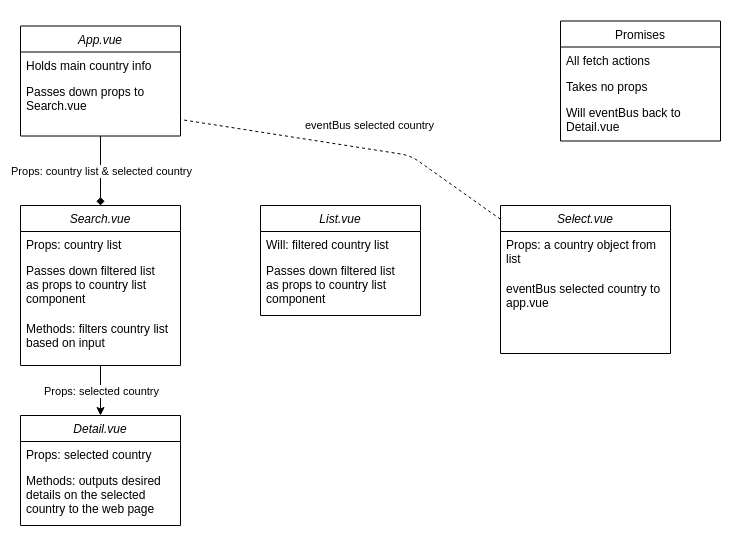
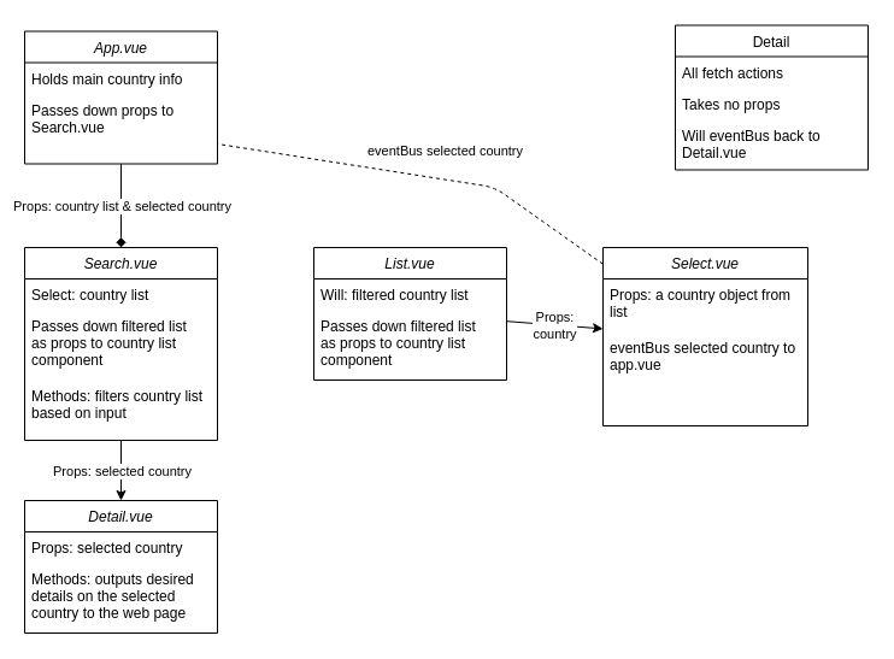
  <mxCell id="0" />
  <mxCell id="1" parent="0" />
- <mxCell id="2" value="Promises" style="swimlane;fontStyle=0;align=center;verticalAlign=top;childLayout=stackLayout;horizontal=1;startSize=26;horizontalStack=0;resizeParent=1;resizeLast=0;collapsible=1;marginBottom=0;rounded=0;shadow=0;strokeWidth=1;" parent="1" vertex="1"><mxGeometry x="560" y="20.5" width="160" height="120" as="geometry"><mxRectangle x="550" y="140" width="160" height="26" as="alternateBounds" /></mxGeometry></mxCell>
+ <mxCell id="2" value="Detail" style="swimlane;fontStyle=0;align=center;verticalAlign=top;childLayout=stackLayout;horizontal=1;startSize=26;horizontalStack=0;resizeParent=1;resizeLast=0;collapsible=1;marginBottom=0;rounded=0;shadow=0;strokeWidth=1;" parent="1" vertex="1"><mxGeometry x="560" y="20.5" width="160" height="120" as="geometry"><mxRectangle x="550" y="140" width="160" height="26" as="alternateBounds" /></mxGeometry></mxCell>
  <mxCell id="3" value="All fetch actions" style="text;align=left;verticalAlign=top;spacingLeft=4;spacingRight=4;overflow=hidden;rotatable=0;points=[[0,0.5],[1,0.5]];portConstraint=eastwest;" parent="2" vertex="1"><mxGeometry y="26" width="160" height="26" as="geometry" /></mxCell>
  <mxCell id="4" value="Takes no props" style="text;align=left;verticalAlign=top;spacingLeft=4;spacingRight=4;overflow=hidden;rotatable=0;points=[[0,0.5],[1,0.5]];portConstraint=eastwest;rounded=0;shadow=0;html=0;" parent="2" vertex="1"><mxGeometry y="52" width="160" height="26" as="geometry" /></mxCell>
  <mxCell id="5" value="Will eventBus back to &#10;Detail.vue" style="text;align=left;verticalAlign=top;spacingLeft=4;spacingRight=4;overflow=hidden;rotatable=0;points=[[0,0.5],[1,0.5]];portConstraint=eastwest;rounded=0;shadow=0;html=0;" parent="2" vertex="1"><mxGeometry y="78" width="160" height="42" as="geometry" /></mxCell>
  <mxCell id="6" value="Search.vue" style="swimlane;fontStyle=2;align=center;verticalAlign=top;childLayout=stackLayout;horizontal=1;startSize=26;horizontalStack=0;resizeParent=1;resizeLast=0;collapsible=1;marginBottom=0;rounded=0;shadow=0;strokeWidth=1;" vertex="1" parent="1"><mxGeometry x="20" y="205" width="160" height="160" as="geometry"><mxRectangle x="230" y="140" width="160" height="26" as="alternateBounds" /></mxGeometry></mxCell>
- <mxCell id="7" value="Props: country list" style="text;align=left;verticalAlign=top;spacingLeft=4;spacingRight=4;overflow=hidden;rotatable=0;points=[[0,0.5],[1,0.5]];portConstraint=eastwest;" vertex="1" parent="6"><mxGeometry y="26" width="160" height="26" as="geometry" /></mxCell>
+ <mxCell id="7" value="Select: country list" style="text;align=left;verticalAlign=top;spacingLeft=4;spacingRight=4;overflow=hidden;rotatable=0;points=[[0,0.5],[1,0.5]];portConstraint=eastwest;" vertex="1" parent="6"><mxGeometry y="26" width="160" height="26" as="geometry" /></mxCell>
  <mxCell id="8" value="Passes down filtered list &#10;as props to country list &#10;component" style="text;align=left;verticalAlign=top;spacingLeft=4;spacingRight=4;overflow=hidden;rotatable=0;points=[[0,0.5],[1,0.5]];portConstraint=eastwest;rounded=0;shadow=0;html=0;" vertex="1" parent="6"><mxGeometry y="52" width="160" height="58" as="geometry" /></mxCell>
  <mxCell id="9" value="Methods: filters country list&#10;based on input" style="text;align=left;verticalAlign=top;spacingLeft=4;spacingRight=4;overflow=hidden;rotatable=0;points=[[0,0.5],[1,0.5]];portConstraint=eastwest;" vertex="1" parent="6"><mxGeometry y="110" width="160" height="40" as="geometry" /></mxCell>
  <mxCell id="10" value="App.vue" style="swimlane;fontStyle=2;align=center;verticalAlign=top;childLayout=stackLayout;horizontal=1;startSize=26;horizontalStack=0;resizeParent=1;resizeLast=0;collapsible=1;marginBottom=0;rounded=0;shadow=0;strokeWidth=1;" parent="1" vertex="1"><mxGeometry x="20" y="25.5" width="160" height="110" as="geometry"><mxRectangle x="230" y="140" width="160" height="26" as="alternateBounds" /></mxGeometry></mxCell>
  <mxCell id="11" value="Holds main country info" style="text;align=left;verticalAlign=top;spacingLeft=4;spacingRight=4;overflow=hidden;rotatable=0;points=[[0,0.5],[1,0.5]];portConstraint=eastwest;" parent="10" vertex="1"><mxGeometry y="26" width="160" height="26" as="geometry" /></mxCell>
  <mxCell id="12" value="Passes down props to &#10;Search.vue" style="text;align=left;verticalAlign=top;spacingLeft=4;spacingRight=4;overflow=hidden;rotatable=0;points=[[0,0.5],[1,0.5]];portConstraint=eastwest;rounded=0;shadow=0;html=0;" parent="10" vertex="1"><mxGeometry y="52" width="160" height="58" as="geometry" /></mxCell>
  <mxCell id="13" value="List.vue" style="swimlane;fontStyle=2;align=center;verticalAlign=top;childLayout=stackLayout;horizontal=1;startSize=26;horizontalStack=0;resizeParent=1;resizeLast=0;collapsible=1;marginBottom=0;rounded=0;shadow=0;strokeWidth=1;" vertex="1" parent="1"><mxGeometry x="260" y="205" width="160" height="110" as="geometry"><mxRectangle x="230" y="140" width="160" height="26" as="alternateBounds" /></mxGeometry></mxCell>
  <mxCell id="14" value="Will: filtered country list" style="text;align=left;verticalAlign=top;spacingLeft=4;spacingRight=4;overflow=hidden;rotatable=0;points=[[0,0.5],[1,0.5]];portConstraint=eastwest;" vertex="1" parent="13"><mxGeometry y="26" width="160" height="26" as="geometry" /></mxCell>
  <mxCell id="15" value="Passes down filtered list &#10;as props to country list &#10;component" style="text;align=left;verticalAlign=top;spacingLeft=4;spacingRight=4;overflow=hidden;rotatable=0;points=[[0,0.5],[1,0.5]];portConstraint=eastwest;rounded=0;shadow=0;html=0;" vertex="1" parent="13"><mxGeometry y="52" width="160" height="58" as="geometry" /></mxCell>
  <mxCell id="16" value="Select.vue" style="swimlane;fontStyle=2;align=center;verticalAlign=top;childLayout=stackLayout;horizontal=1;startSize=26;horizontalStack=0;resizeParent=1;resizeLast=0;collapsible=1;marginBottom=0;rounded=0;shadow=0;strokeWidth=1;" vertex="1" parent="1"><mxGeometry x="500" y="205" width="170" height="148" as="geometry"><mxRectangle x="230" y="140" width="160" height="26" as="alternateBounds" /></mxGeometry></mxCell>
  <mxCell id="17" value="Props: a country object from&#10;list" style="text;align=left;verticalAlign=top;spacingLeft=4;spacingRight=4;overflow=hidden;rotatable=0;points=[[0,0.5],[1,0.5]];portConstraint=eastwest;" vertex="1" parent="16"><mxGeometry y="26" width="170" height="44" as="geometry" /></mxCell>
  <mxCell id="18" value="eventBus selected country to &#10;app.vue" style="text;align=left;verticalAlign=top;spacingLeft=4;spacingRight=4;overflow=hidden;rotatable=0;points=[[0,0.5],[1,0.5]];portConstraint=eastwest;rounded=0;shadow=0;html=0;" vertex="1" parent="16"><mxGeometry y="70" width="170" height="78" as="geometry" /></mxCell>
  <mxCell id="19" value="eventBus selected country" style="html=1;verticalAlign=bottom;endArrow=none;dashed=1;endSize=8;" edge="1" parent="1" source="16" target="12"><mxGeometry x="-0.105" y="-14" relative="1" as="geometry"><mxPoint x="380" y="155" as="sourcePoint" /><mxPoint x="300" y="155" as="targetPoint" /><Array as="points"><mxPoint x="410" y="155" /></Array><mxPoint as="offset" /></mxGeometry></mxCell>
  <mxCell id="20" value="" style="endArrow=diamond;html=1;" edge="1" parent="1" source="10" target="6"><mxGeometry relative="1" as="geometry"><mxPoint x="100" y="125" as="sourcePoint" /><mxPoint x="200" y="125" as="targetPoint" /></mxGeometry></mxCell>
  <mxCell id="21" value="Props: country list &amp;amp; selected country" style="edgeLabel;resizable=0;html=1;align=center;verticalAlign=middle;" connectable="0" vertex="1" parent="20"><mxGeometry relative="1" as="geometry" /></mxCell>
+ <mxCell id="22" value="" style="endArrow=classic;html=1;" edge="1" parent="1" source="13" target="16"><mxGeometry relative="1" as="geometry"><mxPoint x="460" y="385" as="sourcePoint" /><mxPoint x="560" y="385" as="targetPoint" /></mxGeometry></mxCell>
+ <mxCell id="23" value="Props:&lt;br&gt;country" style="edgeLabel;resizable=0;html=1;align=center;verticalAlign=middle;" connectable="0" vertex="1" parent="22"><mxGeometry relative="1" as="geometry" /></mxCell>
  <mxCell id="24" value="Detail.vue" style="swimlane;fontStyle=2;align=center;verticalAlign=top;childLayout=stackLayout;horizontal=1;startSize=26;horizontalStack=0;resizeParent=1;resizeLast=0;collapsible=1;marginBottom=0;rounded=0;shadow=0;strokeWidth=1;" vertex="1" parent="1"><mxGeometry x="20" y="415" width="160" height="110" as="geometry"><mxRectangle x="230" y="140" width="160" height="26" as="alternateBounds" /></mxGeometry></mxCell>
  <mxCell id="25" value="Props: selected country" style="text;align=left;verticalAlign=top;spacingLeft=4;spacingRight=4;overflow=hidden;rotatable=0;points=[[0,0.5],[1,0.5]];portConstraint=eastwest;" vertex="1" parent="24"><mxGeometry y="26" width="160" height="26" as="geometry" /></mxCell>
  <mxCell id="26" value="Methods: outputs desired &#10;details on the selected &#10;country to the web page" style="text;align=left;verticalAlign=top;spacingLeft=4;spacingRight=4;overflow=hidden;rotatable=0;points=[[0,0.5],[1,0.5]];portConstraint=eastwest;" vertex="1" parent="24"><mxGeometry y="52" width="160" height="58" as="geometry" /></mxCell>
  <mxCell id="27" value="" style="endArrow=classic;html=1;" edge="1" parent="1" source="6" target="24"><mxGeometry relative="1" as="geometry"><mxPoint x="190" y="395" as="sourcePoint" /><mxPoint x="290" y="395" as="targetPoint" /></mxGeometry></mxCell>
  <mxCell id="28" value="Props: selected country" style="edgeLabel;resizable=0;html=1;align=center;verticalAlign=middle;" connectable="0" vertex="1" parent="27"><mxGeometry relative="1" as="geometry" /></mxCell>
